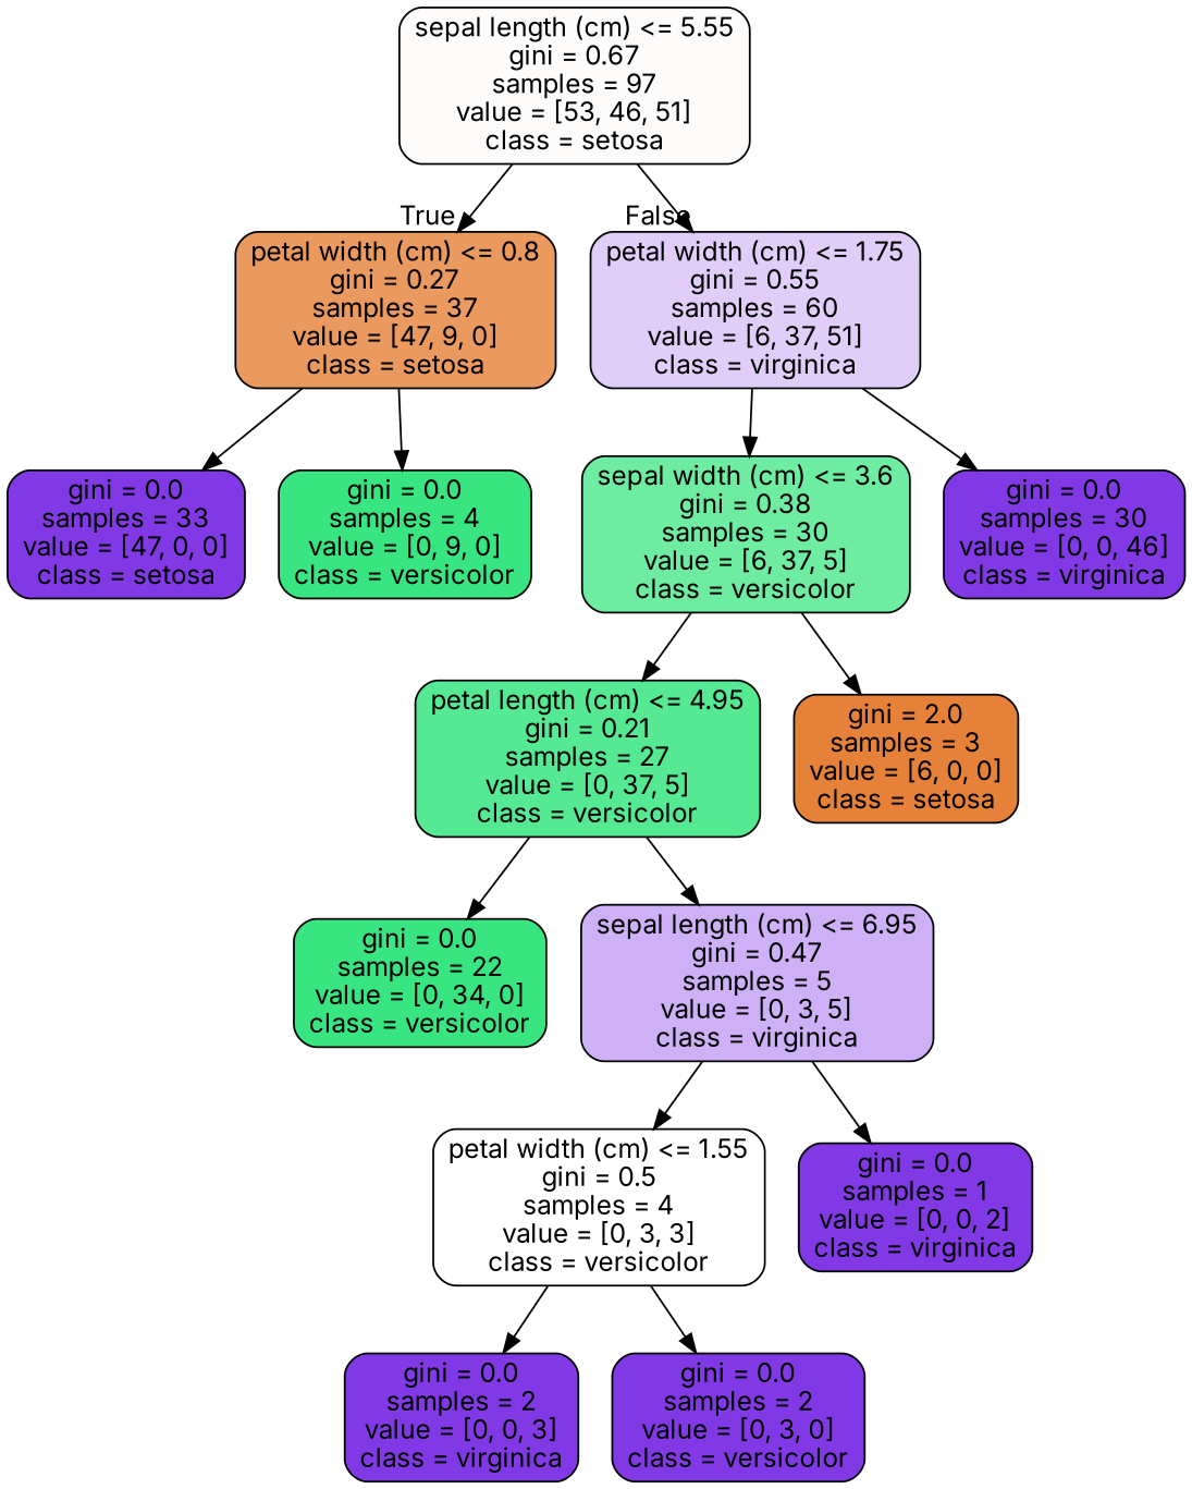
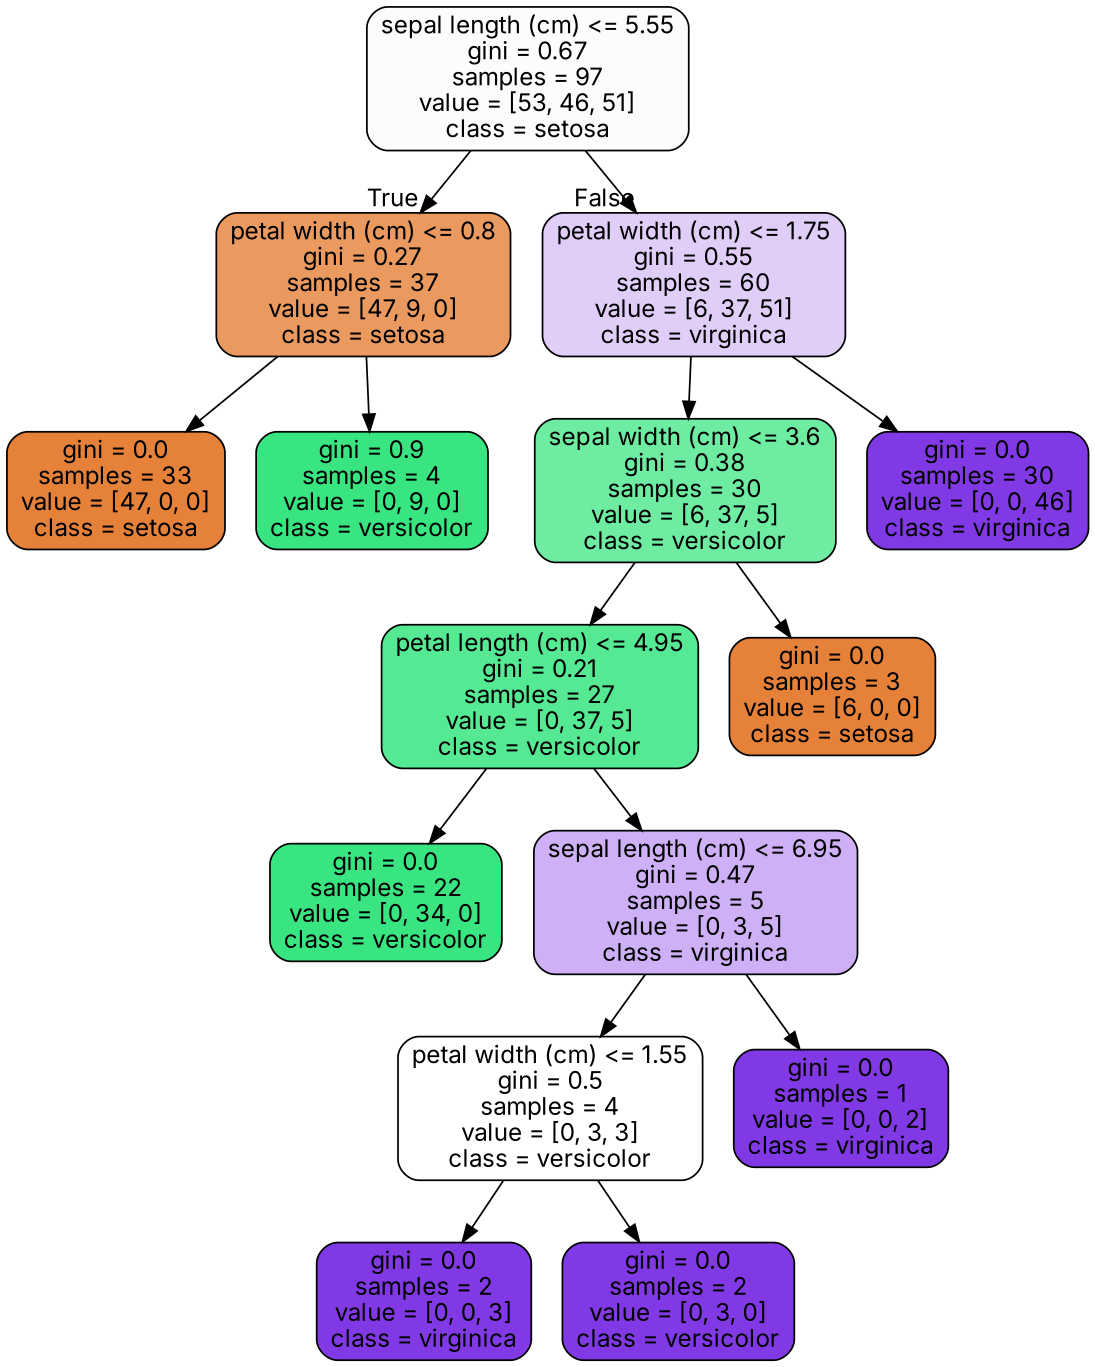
  digraph {
    fontname=Inter
    node [color=black fillcolor="#8139e5" fontname=Inter shape=box style="filled, rounded"]
    edge [fontname=Inter]
    n1 [fillcolor="#fefcfb" label="sepal length (cm) <= 5.55\ngini = 0.67\nsamples = 97\nvalue = [53, 46, 51]\nclass = setosa"]
    n2 [fillcolor="#ea995f" label="petal width (cm) <= 0.8\ngini = 0.27\nsamples = 37\nvalue = [47, 9, 0]\nclass = setosa"]
    n3 [fillcolor="#e0cef9" label="petal width (cm) <= 1.75\ngini = 0.55\nsamples = 60\nvalue = [6, 37, 51]\nclass = virginica"]
-   n4 [label="gini = 0.0\nsamples = 33\nvalue = [47, 0, 0]\nclass = setosa"]
-   n5 [fillcolor="#39e581" label="gini = 0.0\nsamples = 4\nvalue = [0, 9, 0]\nclass = versicolor"]
+   n4 [fillcolor="#e58139" label="gini = 0.0\nsamples = 33\nvalue = [47, 0, 0]\nclass = setosa"]
+   n5 [fillcolor="#39e581" label="gini = 0.9\nsamples = 4\nvalue = [0, 9, 0]\nclass = versicolor"]
    n6 [fillcolor="#6deca2" label="sepal width (cm) <= 3.6\ngini = 0.38\nsamples = 30\nvalue = [6, 37, 5]\nclass = versicolor"]
    n7 [label="gini = 0.0\nsamples = 30\nvalue = [0, 0, 46]\nclass = virginica"]
    n8 [fillcolor="#54e992" label="petal length (cm) <= 4.95\ngini = 0.21\nsamples = 27\nvalue = [0, 37, 5]\nclass = versicolor"]
-   n9 [fillcolor="#e58139" label="gini = 2.0\nsamples = 3\nvalue = [6, 0, 0]\nclass = setosa"]
+   n9 [fillcolor="#e58139" label="gini = 0.0\nsamples = 3\nvalue = [6, 0, 0]\nclass = setosa"]
    n10 [fillcolor="#39e581" label="gini = 0.0\nsamples = 22\nvalue = [0, 34, 0]\nclass = versicolor"]
    n11 [fillcolor="#cdb0f5" label="sepal length (cm) <= 6.95\ngini = 0.47\nsamples = 5\nvalue = [0, 3, 5]\nclass = virginica"]
    n12 [fillcolor="#ffffff" label="petal width (cm) <= 1.55\ngini = 0.5\nsamples = 4\nvalue = [0, 3, 3]\nclass = versicolor"]
    n13 [label="gini = 0.0\nsamples = 1\nvalue = [0, 0, 2]\nclass = virginica"]
    n14 [label="gini = 0.0\nsamples = 2\nvalue = [0, 0, 3]\nclass = virginica"]
    n15 [label="gini = 0.0\nsamples = 2\nvalue = [0, 3, 0]\nclass = versicolor"]
    n1 -> n2 [headlabel=True labelangle=45 labeldistance=2.5]
    n1 -> n3 [headlabel=False labelangle=-45 labeldistance=2.5]
    n2 -> n4
    n2 -> n5
    n3 -> n6
    n3 -> n7
    n6 -> n8
    n6 -> n9
    n8 -> n10
    n8 -> n11
    n11 -> n12
    n11 -> n13
    n12 -> n14
    n12 -> n15
  }
